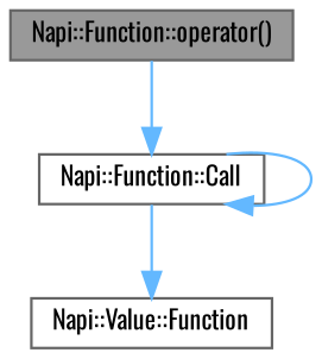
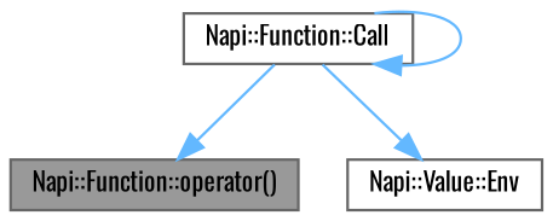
  digraph {
    fontname=Oswald
    rankdir=TB
    node [color=grey40 fillcolor=white fontname=Oswald fontsize=10 shape=box style=filled]
    edge [color=steelblue1 fontname=Oswald fontsize=10 labelfontname=Helvetica labelfontsize=10 style=solid]
    n1 [color=gray40 fillcolor=grey60 fontcolor=black height=0.2 label="Napi::Function::operator()" width=0.4]
    n2 [height=0.2 label="Napi::Function::Call" width=0.4]
-   n3 [height=0.2 label="Napi::Value::Function" width=0.4]
-   n1 -> n2
+   n3 [height=0.2 label="Napi::Value::Env" width=0.4]
+   n2 -> n1
    n2 -> n2
    n2 -> n3
  }
